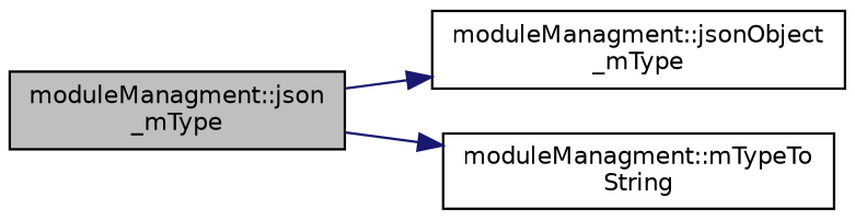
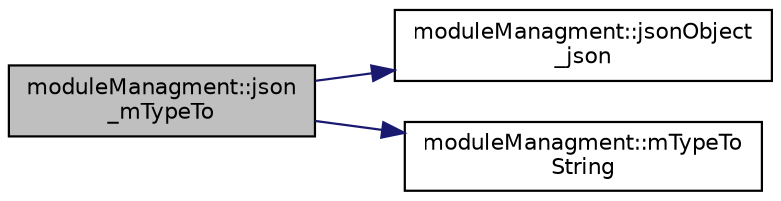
  digraph {
    rankdir=LR
    node [color=black fillcolor=white fontname=Helvetica fontsize=10 shape=record style=filled]
    edge [color=midnightblue fontname=Helvetica fontsize=10 labelfontname=Helvetica labelfontsize=10 style=solid]
-   n1 [fillcolor=grey75 fontcolor=black height=0.2 label="moduleManagment::json\l_mType" width=0.4]
-   n2 [height=0.2 label="moduleManagment::jsonObject\l_mType" width=0.4]
+   n1 [fillcolor=grey75 fontcolor=black height=0.2 label="moduleManagment::json\l_mTypeTo" width=0.4]
+   n2 [height=0.2 label="moduleManagment::jsonObject\l_json" width=0.4]
    n3 [height=0.2 label="moduleManagment::mTypeTo\lString" width=0.4]
    n1 -> n2
    n1 -> n3
  }
